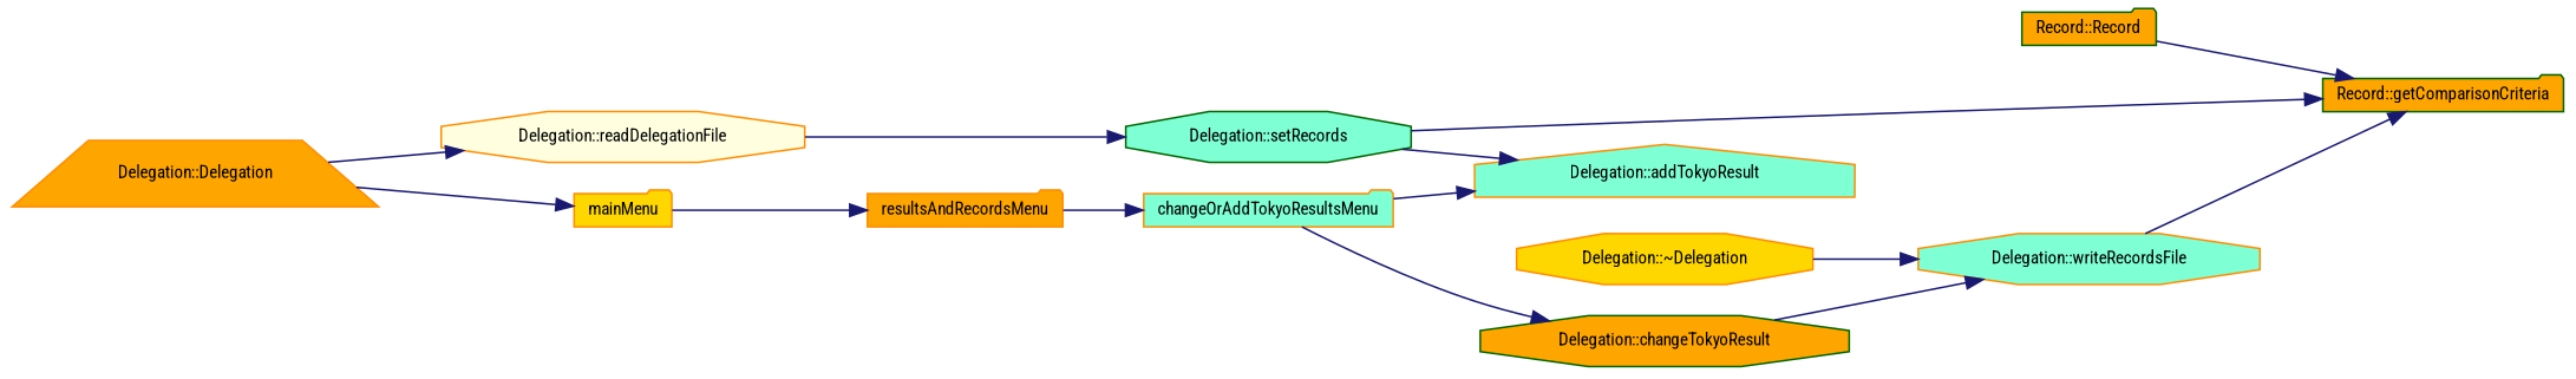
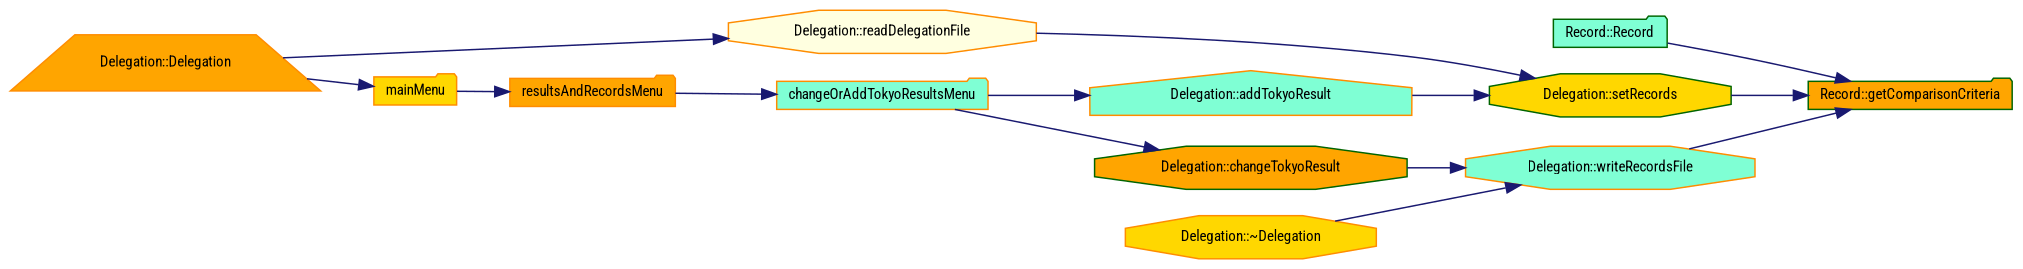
  digraph {
    fontname="Roboto Condensed"
    rankdir=RL
    node [color=darkorange fillcolor=orange fontname="Roboto Condensed" fontsize=10 shape=folder style=filled]
    edge [color=midnightblue dir=back fontname="Roboto Condensed" fontsize=10 labelfontname=Helvetica labelfontsize=10 style=solid]
    n1 [color=darkgreen fontcolor=black height=0.2 label="Record::getComparisonCriteria" width=0.4]
-   n2 [color=darkgreen height=0.2 label="Record::Record" width=0.4]
-   n3 [color=darkgreen fillcolor=aquamarine height=0.2 label="Delegation::setRecords" shape=octagon width=0.4]
+   n2 [color=darkgreen fillcolor=aquamarine height=0.2 label="Record::Record" width=0.4]
+   n3 [color=darkgreen fillcolor=gold height=0.2 label="Delegation::setRecords" shape=octagon width=0.4]
    n4 [fillcolor=aquamarine height=0.2 label="Delegation::writeRecordsFile" shape=octagon width=0.4]
    n5 [fillcolor=aquamarine height=0.2 label="Delegation::addTokyoResult" shape=house width=0.4]
    n6 [fillcolor=lightyellow height=0.2 label="Delegation::readDelegationFile" shape=octagon width=0.4]
    n7 [color=darkgreen height=0.2 label="Delegation::changeTokyoResult" shape=octagon width=0.4]
    n8 [fillcolor=gold height=0.2 label="Delegation::~Delegation" shape=octagon width=0.4]
    n9 [fillcolor=aquamarine height=0.2 label=changeOrAddTokyoResultsMenu width=0.4]
    n10 [height=0.2 label="Delegation::Delegation" shape=trapezium width=0.4]
    n11 [height=0.2 label=resultsAndRecordsMenu width=0.4]
    n12 [fillcolor=gold height=0.2 label=mainMenu width=0.4]
    n1 -> n2
    n1 -> n3
    n1 -> n4
-   n5 -> n3
+   n3 -> n5
    n3 -> n6
    n4 -> n7
    n4 -> n8
    n5 -> n9
    n6 -> n10
    n7 -> n9
    n9 -> n11
    n11 -> n12
    n12 -> n10
  }
